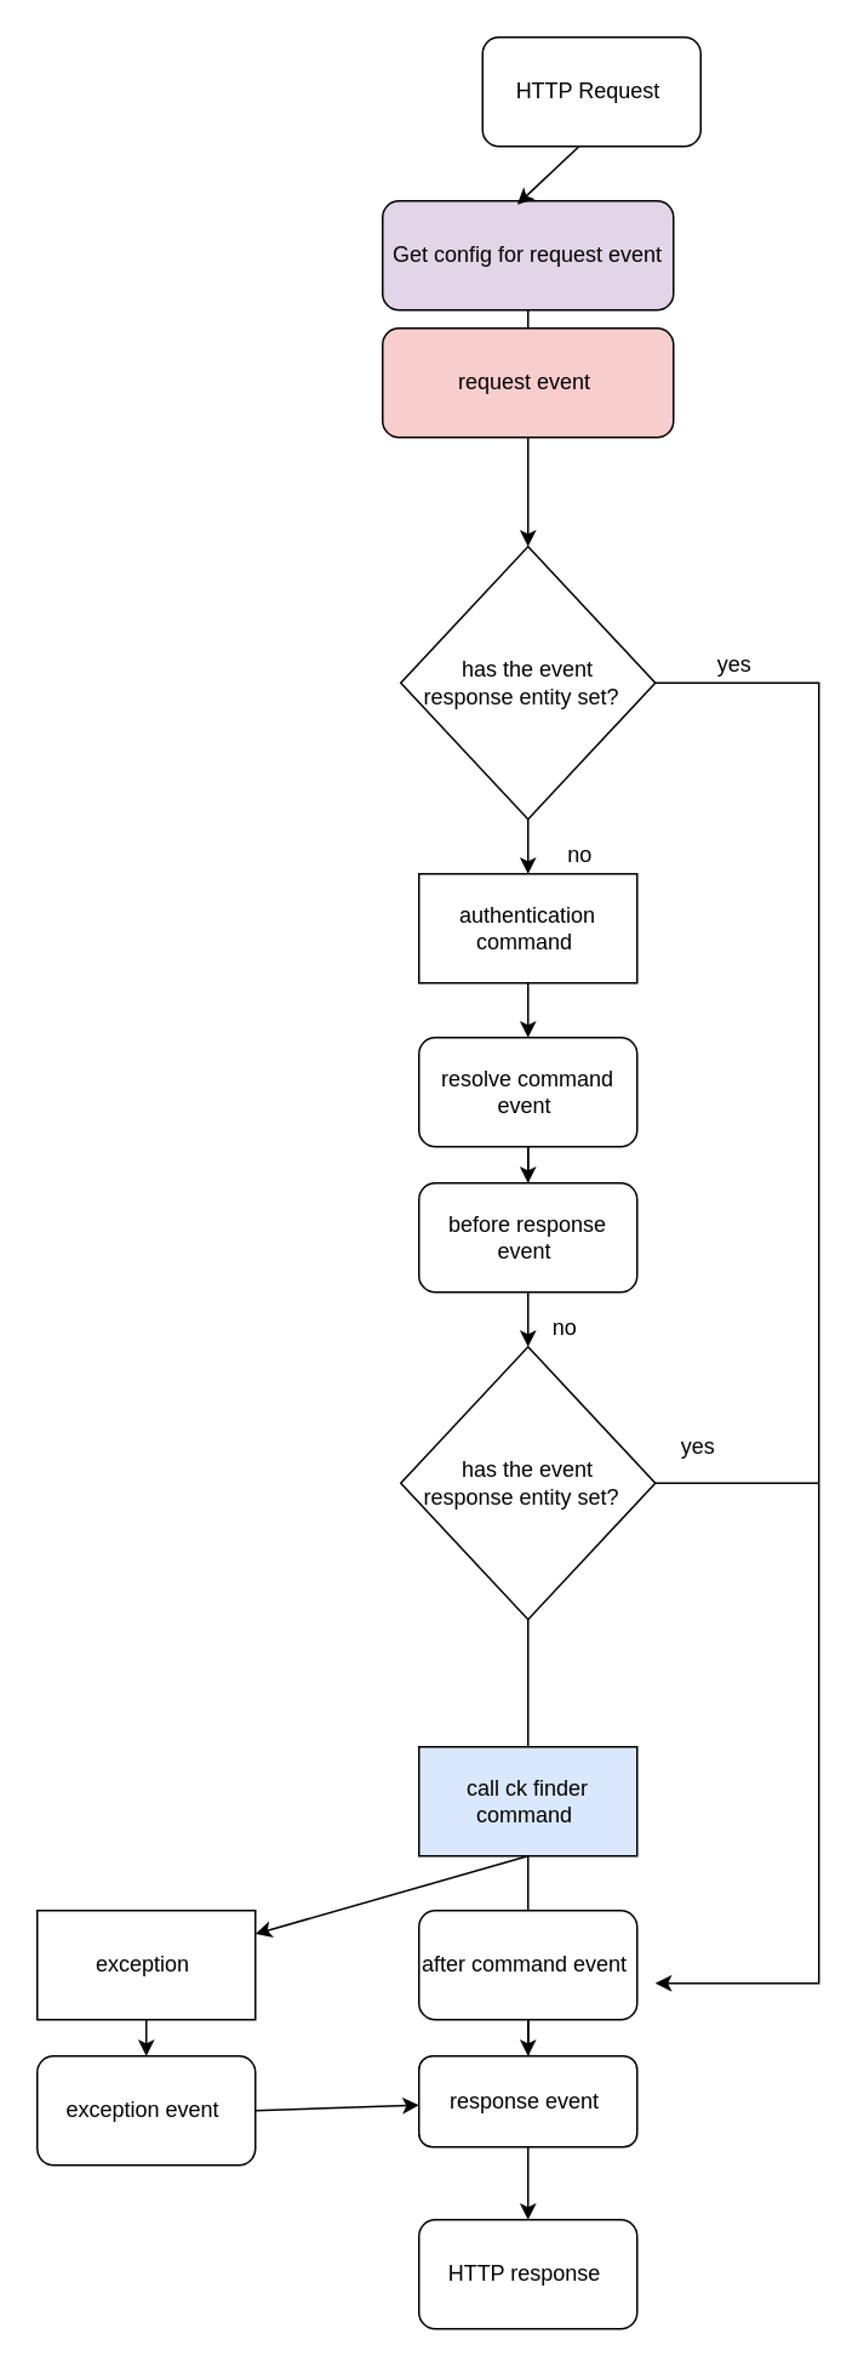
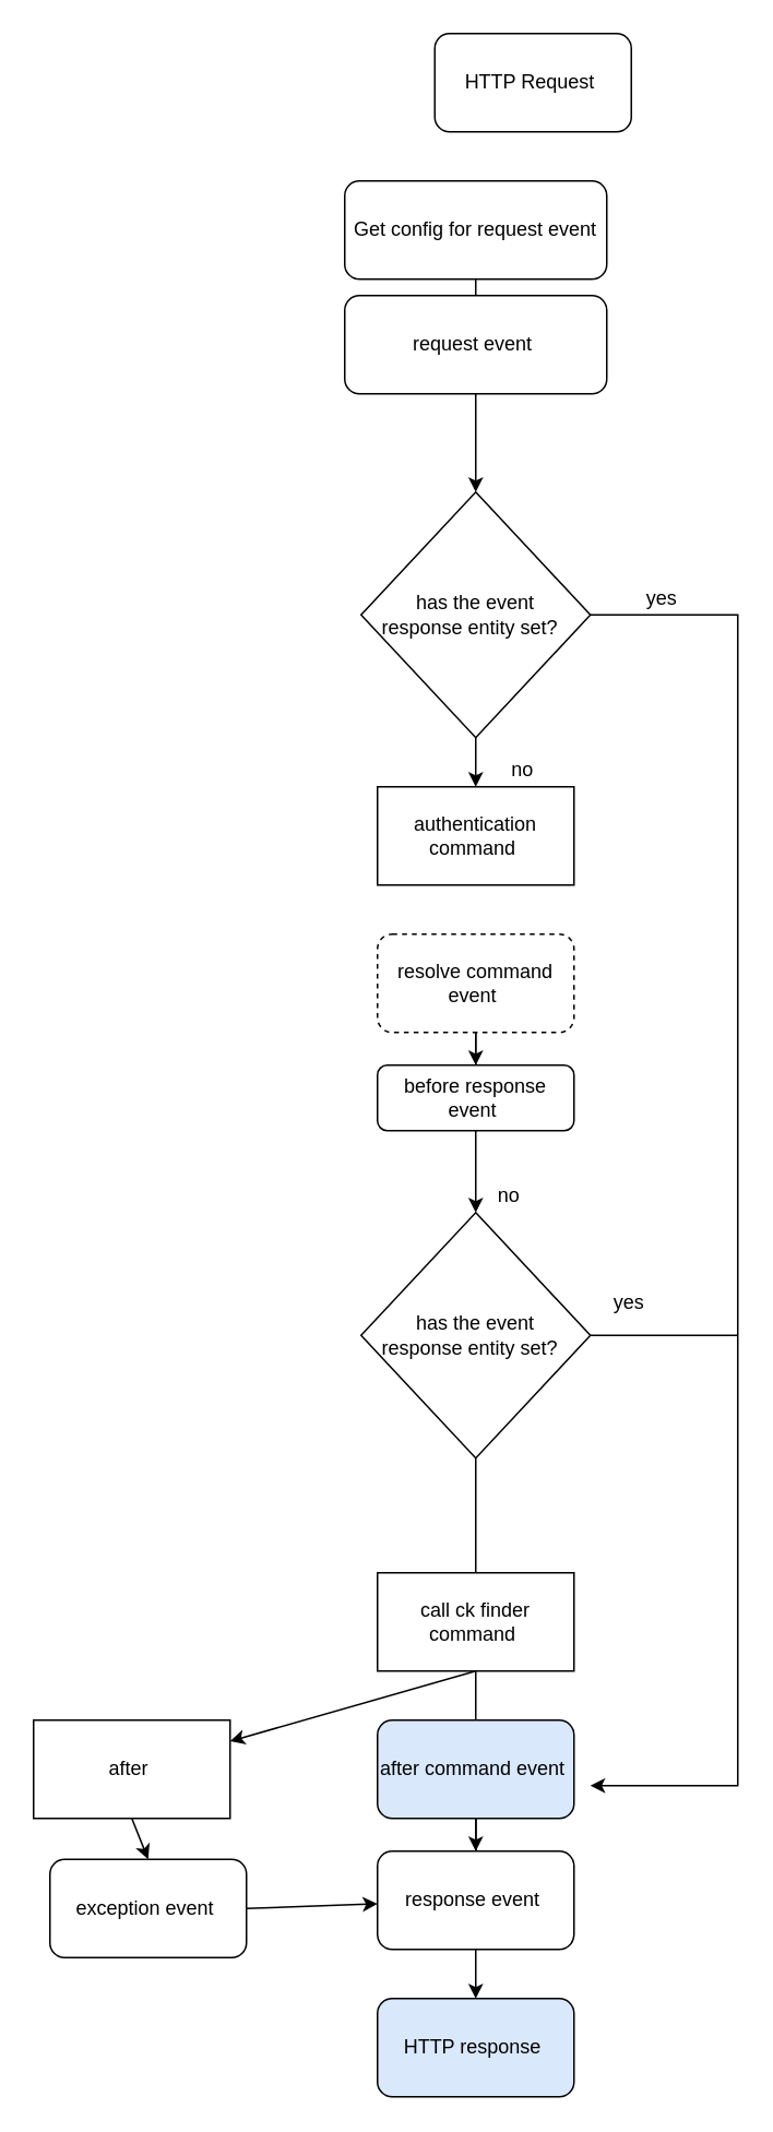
  <mxCell id="0" />
  <mxCell id="1" parent="0" />
  <mxCell id="2" value="HTTP Request&amp;nbsp;" style="rounded=1;whiteSpace=wrap;html=1;" vertex="1" parent="1"><mxGeometry x="265" y="20" width="120" height="60" as="geometry" /></mxCell>
- <mxCell id="3" value="request event&amp;nbsp;" style="rounded=1;whiteSpace=wrap;html=1;fillColor=#f8cecc;" vertex="1" parent="1"><mxGeometry x="210" y="180" width="160" height="60" as="geometry" /></mxCell>
- <mxCell id="4" value="Get config for request event" style="rounded=1;whiteSpace=wrap;html=1;fillColor=#e1d5e7;" vertex="1" parent="1"><mxGeometry x="210" y="110" width="160" height="60" as="geometry" /></mxCell>
+ <mxCell id="3" value="request event&amp;nbsp;" style="rounded=1;whiteSpace=wrap;html=1;" vertex="1" parent="1"><mxGeometry x="210" y="180" width="160" height="60" as="geometry" /></mxCell>
+ <mxCell id="4" value="Get config for request event" style="rounded=1;whiteSpace=wrap;html=1;" vertex="1" parent="1"><mxGeometry x="210" y="110" width="160" height="60" as="geometry" /></mxCell>
  <mxCell id="5" value="" style="endArrow=none;html=1;rounded=0;" edge="1" parent="1" target="4"><mxGeometry width="50" height="50" relative="1" as="geometry"><mxPoint x="290" y="180" as="sourcePoint" /><mxPoint x="289.5" y="80" as="targetPoint" /></mxGeometry></mxCell>
  <mxCell id="6" value="has the event&lt;br&gt;&amp;nbsp;response entity set?&amp;nbsp; &amp;nbsp;" style="rhombus;whiteSpace=wrap;html=1;" vertex="1" parent="1"><mxGeometry x="220" y="300" width="140" height="150" as="geometry" /></mxCell>
  <mxCell id="7" value="" style="endArrow=classic;html=1;rounded=0;exitX=1;exitY=0.5;exitDx=0;exitDy=0;" edge="1" parent="1" source="6"><mxGeometry width="50" height="50" relative="1" as="geometry"><mxPoint x="280" y="490" as="sourcePoint" /><mxPoint x="360" y="1090" as="targetPoint" /><Array as="points"><mxPoint x="450" y="375" /><mxPoint x="450" y="1090" /></Array></mxGeometry></mxCell>
- <mxCell id="8" value="before response event&amp;nbsp;" style="rounded=1;whiteSpace=wrap;html=1;" vertex="1" parent="1"><mxGeometry x="230" y="650" width="120" height="60" as="geometry" /></mxCell>
- <mxCell id="9" value="resolve command event&amp;nbsp;" style="rounded=1;whiteSpace=wrap;html=1;" vertex="1" parent="1"><mxGeometry x="230" y="570" width="120" height="60" as="geometry" /></mxCell>
+ <mxCell id="8" value="before response event&amp;nbsp;" style="rounded=1;whiteSpace=wrap;html=1;" vertex="1" parent="1"><mxGeometry x="230" y="650" width="120" height="40" as="geometry" /></mxCell>
+ <mxCell id="9" value="resolve command event&amp;nbsp;" style="rounded=1;whiteSpace=wrap;html=1;dashed=1;" vertex="1" parent="1"><mxGeometry x="230" y="570" width="120" height="60" as="geometry" /></mxCell>
  <mxCell id="10" value="" style="endArrow=none;html=1;rounded=0;exitX=0.5;exitY=1;exitDx=0;exitDy=0;" edge="1" parent="1" source="9" target="8"><mxGeometry width="50" height="50" relative="1" as="geometry"><mxPoint x="280" y="490" as="sourcePoint" /><mxPoint x="330" y="440" as="targetPoint" /></mxGeometry></mxCell>
  <mxCell id="11" value="authentication command&amp;nbsp;" style="rounded=0;whiteSpace=wrap;html=1;" vertex="1" parent="1"><mxGeometry x="230" y="480" width="120" height="60" as="geometry" /></mxCell>
- <mxCell id="12" value="HTTP response&amp;nbsp;" style="rounded=1;whiteSpace=wrap;html=1;" vertex="1" parent="1"><mxGeometry x="230" y="1220" width="120" height="60" as="geometry" /></mxCell>
+ <mxCell id="12" value="HTTP response&amp;nbsp;" style="rounded=1;whiteSpace=wrap;html=1;fillColor=#dae8fc;" vertex="1" parent="1"><mxGeometry x="230" y="1220" width="120" height="60" as="geometry" /></mxCell>
  <mxCell id="13" value="" style="endArrow=classic;html=1;rounded=0;exitX=0.5;exitY=1;exitDx=0;exitDy=0;startArrow=none;" edge="1" parent="1" source="27" target="12"><mxGeometry width="50" height="50" relative="1" as="geometry"><mxPoint x="280" y="880" as="sourcePoint" /><mxPoint x="330" y="830" as="targetPoint" /></mxGeometry></mxCell>
  <mxCell id="14" value="" style="endArrow=classic;html=1;rounded=0;exitX=0.5;exitY=1;exitDx=0;exitDy=0;entryX=0.5;entryY=0;entryDx=0;entryDy=0;" edge="1" parent="1" source="9" target="8"><mxGeometry width="50" height="50" relative="1" as="geometry"><mxPoint x="280" y="680" as="sourcePoint" /><mxPoint x="330" y="630" as="targetPoint" /></mxGeometry></mxCell>
- <mxCell id="15" value="" style="endArrow=classic;html=1;rounded=0;exitX=0.5;exitY=1;exitDx=0;exitDy=0;" edge="1" parent="1" source="11" target="9"><mxGeometry width="50" height="50" relative="1" as="geometry"><mxPoint x="280" y="680" as="sourcePoint" /><mxPoint x="330" y="630" as="targetPoint" /></mxGeometry></mxCell>
  <mxCell id="16" value="" style="endArrow=classic;html=1;rounded=0;exitX=0.5;exitY=1;exitDx=0;exitDy=0;entryX=0.5;entryY=0;entryDx=0;entryDy=0;" edge="1" parent="1" source="6" target="11"><mxGeometry width="50" height="50" relative="1" as="geometry"><mxPoint x="280" y="480" as="sourcePoint" /><mxPoint x="330" y="430" as="targetPoint" /></mxGeometry></mxCell>
  <mxCell id="17" value="" style="endArrow=classic;html=1;rounded=0;entryX=0.5;entryY=0;entryDx=0;entryDy=0;" edge="1" parent="1" source="3" target="6"><mxGeometry width="50" height="50" relative="1" as="geometry"><mxPoint x="280" y="280" as="sourcePoint" /><mxPoint x="330" y="230" as="targetPoint" /></mxGeometry></mxCell>
- <mxCell id="18" value="" style="endArrow=classic;html=1;rounded=0;exitX=0.442;exitY=1;exitDx=0;exitDy=0;exitPerimeter=0;entryX=0.463;entryY=0.033;entryDx=0;entryDy=0;entryPerimeter=0;" edge="1" parent="1" source="2" target="4"><mxGeometry width="50" height="50" relative="1" as="geometry"><mxPoint x="280" y="280" as="sourcePoint" /><mxPoint x="330" y="230" as="targetPoint" /></mxGeometry></mxCell>
  <mxCell id="19" value="yes&amp;nbsp;" style="text;html=1;align=center;verticalAlign=middle;resizable=0;points=[];autosize=1;strokeColor=none;fillColor=none;" vertex="1" parent="1"><mxGeometry x="380" y="350" width="50" height="30" as="geometry" /></mxCell>
  <mxCell id="20" value="no&amp;nbsp;" style="text;html=1;align=center;verticalAlign=middle;resizable=0;points=[];autosize=1;strokeColor=none;fillColor=none;" vertex="1" parent="1"><mxGeometry x="300" y="455" width="40" height="30" as="geometry" /></mxCell>
- <mxCell id="21" value="response event&amp;nbsp;" style="rounded=1;whiteSpace=wrap;html=1;" vertex="1" parent="1"><mxGeometry x="230" y="1130" width="120" height="50" as="geometry" /></mxCell>
- <mxCell id="22" value="after command event&amp;nbsp;" style="rounded=1;whiteSpace=wrap;html=1;" vertex="1" parent="1"><mxGeometry x="230" y="1050" width="120" height="60" as="geometry" /></mxCell>
+ <mxCell id="21" value="response event&amp;nbsp;" style="rounded=1;whiteSpace=wrap;html=1;" vertex="1" parent="1"><mxGeometry x="230" y="1130" width="120" height="60" as="geometry" /></mxCell>
+ <mxCell id="22" value="after command event&amp;nbsp;" style="rounded=1;whiteSpace=wrap;html=1;fillColor=#dae8fc;" vertex="1" parent="1"><mxGeometry x="230" y="1050" width="120" height="60" as="geometry" /></mxCell>
  <mxCell id="23" value="" style="endArrow=none;html=1;rounded=0;exitX=0.5;exitY=1;exitDx=0;exitDy=0;" edge="1" source="22" target="21" parent="1"><mxGeometry width="50" height="50" relative="1" as="geometry"><mxPoint x="280" y="970" as="sourcePoint" /><mxPoint x="330" y="920" as="targetPoint" /></mxGeometry></mxCell>
- <mxCell id="24" value="call ck finder command&amp;nbsp;" style="rounded=0;whiteSpace=wrap;html=1;fillColor=#dae8fc;" vertex="1" parent="1"><mxGeometry x="230" y="960" width="120" height="60" as="geometry" /></mxCell>
+ <mxCell id="24" value="call ck finder command&amp;nbsp;" style="rounded=0;whiteSpace=wrap;html=1;" vertex="1" parent="1"><mxGeometry x="230" y="960" width="120" height="60" as="geometry" /></mxCell>
  <mxCell id="25" value="" style="endArrow=classic;html=1;rounded=0;exitX=0.5;exitY=1;exitDx=0;exitDy=0;entryX=0.5;entryY=0;entryDx=0;entryDy=0;" edge="1" source="22" target="21" parent="1"><mxGeometry width="50" height="50" relative="1" as="geometry"><mxPoint x="280" y="1160" as="sourcePoint" /><mxPoint x="330" y="1110" as="targetPoint" /></mxGeometry></mxCell>
  <mxCell id="26" value="" style="endArrow=classic;html=1;rounded=0;exitX=0.5;exitY=1;exitDx=0;exitDy=0;" edge="1" source="24" target="31" parent="1"><mxGeometry width="50" height="50" relative="1" as="geometry"><mxPoint x="280" y="1160" as="sourcePoint" /><mxPoint x="330" y="1110" as="targetPoint" /></mxGeometry></mxCell>
  <mxCell id="27" value="has the event&lt;br&gt;&amp;nbsp;response entity set?&amp;nbsp; &amp;nbsp;" style="rhombus;whiteSpace=wrap;html=1;" vertex="1" parent="1"><mxGeometry x="220" y="740" width="140" height="150" as="geometry" /></mxCell>
  <mxCell id="28" value="" style="endArrow=classic;html=1;rounded=0;entryX=0.5;entryY=0;entryDx=0;entryDy=0;exitX=0.5;exitY=1;exitDx=0;exitDy=0;" edge="1" parent="1" source="8" target="27"><mxGeometry width="50" height="50" relative="1" as="geometry"><mxPoint x="280" y="730" as="sourcePoint" /><mxPoint x="330" y="680" as="targetPoint" /></mxGeometry></mxCell>
  <mxCell id="29" value="" style="endArrow=none;html=1;rounded=0;exitX=1;exitY=0.5;exitDx=0;exitDy=0;" edge="1" parent="1" source="27"><mxGeometry width="50" height="50" relative="1" as="geometry"><mxPoint x="570" y="710" as="sourcePoint" /><mxPoint x="450" y="815" as="targetPoint" /></mxGeometry></mxCell>
  <mxCell id="30" value="yes&amp;nbsp;" style="text;html=1;align=center;verticalAlign=middle;resizable=0;points=[];autosize=1;strokeColor=none;fillColor=none;" vertex="1" parent="1"><mxGeometry x="360" y="780" width="50" height="30" as="geometry" /></mxCell>
- <mxCell id="31" value="exception&amp;nbsp;" style="rounded=0;whiteSpace=wrap;html=1;" vertex="1" parent="1"><mxGeometry x="20" y="1050" width="120" height="60" as="geometry" /></mxCell>
- <mxCell id="32" value="exception event&amp;nbsp;" style="rounded=1;whiteSpace=wrap;html=1;" vertex="1" parent="1"><mxGeometry x="20" y="1130" width="120" height="60" as="geometry" /></mxCell>
+ <mxCell id="31" value="after&amp;nbsp;" style="rounded=0;whiteSpace=wrap;html=1;" vertex="1" parent="1"><mxGeometry x="20" y="1050" width="120" height="60" as="geometry" /></mxCell>
+ <mxCell id="32" value="exception event&amp;nbsp;" style="rounded=1;whiteSpace=wrap;html=1;" vertex="1" parent="1"><mxGeometry x="30" y="1135" width="120" height="60" as="geometry" /></mxCell>
  <mxCell id="33" value="" style="endArrow=classic;html=1;rounded=0;exitX=1;exitY=0.5;exitDx=0;exitDy=0;" edge="1" parent="1" source="32" target="21"><mxGeometry width="50" height="50" relative="1" as="geometry"><mxPoint x="280" y="1130" as="sourcePoint" /><mxPoint x="330" y="1080" as="targetPoint" /></mxGeometry></mxCell>
  <mxCell id="34" value="" style="endArrow=classic;html=1;rounded=0;entryX=0.5;entryY=0;entryDx=0;entryDy=0;exitX=0.5;exitY=1;exitDx=0;exitDy=0;" edge="1" parent="1" source="31" target="32"><mxGeometry width="50" height="50" relative="1" as="geometry"><mxPoint x="280" y="1130" as="sourcePoint" /><mxPoint x="330" y="1080" as="targetPoint" /></mxGeometry></mxCell>
  <mxCell id="35" value="no" style="text;html=1;align=center;verticalAlign=middle;resizable=0;points=[];autosize=1;strokeColor=none;fillColor=none;" vertex="1" parent="1"><mxGeometry x="290" y="715" width="40" height="30" as="geometry" /></mxCell>
